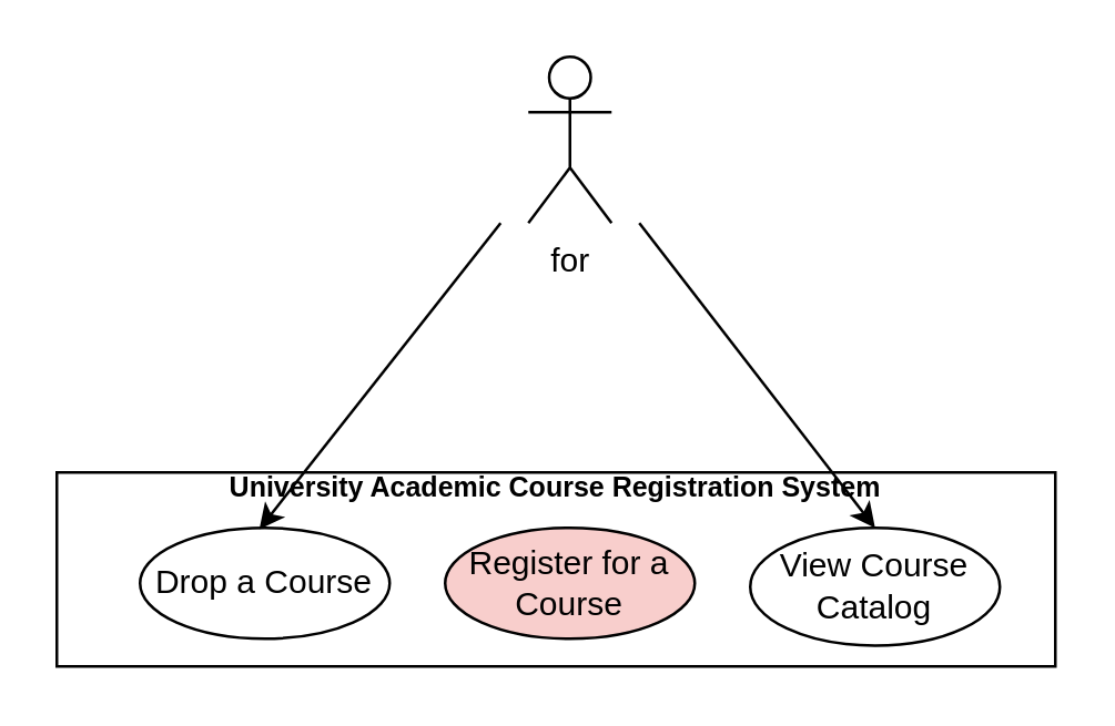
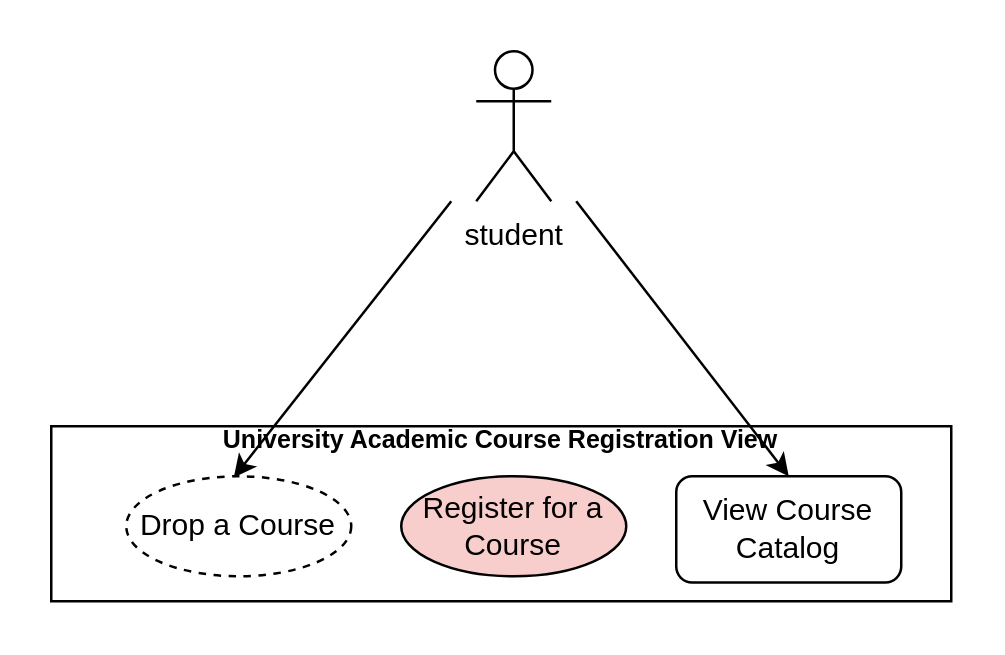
  <mxCell id="0" />
  <mxCell id="1" parent="0" />
- <mxCell id="2" value="for" style="shape=umlActor;verticalLabelPosition=bottom;verticalAlign=top;html=1;outlineConnect=0;" parent="1" vertex="1"><mxGeometry x="190" y="20" width="30" height="60" as="geometry" /></mxCell>
+ <mxCell id="2" value="student" style="shape=umlActor;verticalLabelPosition=bottom;verticalAlign=top;html=1;outlineConnect=0;" parent="1" vertex="1"><mxGeometry x="190" y="20" width="30" height="60" as="geometry" /></mxCell>
  <mxCell id="3" value="&lt;h3 style=&quot;line-height: 60%;&quot;&gt;&lt;br&gt;&lt;/h3&gt;" style="rounded=0;whiteSpace=wrap;html=1;align=center;" parent="1" vertex="1"><mxGeometry x="20" y="170" width="360" height="70" as="geometry" /></mxCell>
- <mxCell id="4" value="Drop a Course" style="ellipse;whiteSpace=wrap;html=1;" parent="1" vertex="1"><mxGeometry x="50" y="190" width="90" height="40" as="geometry" /></mxCell>
+ <mxCell id="4" value="Drop a Course" style="ellipse;whiteSpace=wrap;html=1;dashed=1;" parent="1" vertex="1"><mxGeometry x="50" y="190" width="90" height="40" as="geometry" /></mxCell>
  <mxCell id="5" value="Register for a Course" style="ellipse;whiteSpace=wrap;html=1;fillColor=#f8cecc;" parent="1" vertex="1"><mxGeometry x="160" y="190" width="90" height="40" as="geometry" /></mxCell>
- <mxCell id="6" value="View Course Catalog" style="ellipse;whiteSpace=wrap;html=1;" parent="1" vertex="1"><mxGeometry x="270" y="190" width="90" height="42.5" as="geometry" /></mxCell>
+ <mxCell id="6" value="View Course Catalog" style="whiteSpace=wrap;html=1;rounded=1;" parent="1" vertex="1"><mxGeometry x="270" y="190" width="90" height="42.5" as="geometry" /></mxCell>
  <mxCell id="7" value="" style="endArrow=classic;html=1;entryX=0.478;entryY=0.012;entryDx=0;entryDy=0;entryPerimeter=0;" parent="1" target="4" edge="1"><mxGeometry width="50" height="50" relative="1" as="geometry"><mxPoint x="180" y="80" as="sourcePoint" /><mxPoint x="150" y="80" as="targetPoint" /><Array as="points" /></mxGeometry></mxCell>
  <mxCell id="8" value="" style="endArrow=classic;html=1;entryX=0.5;entryY=0;entryDx=0;entryDy=0;" parent="1" target="6" edge="1"><mxGeometry width="50" height="50" relative="1" as="geometry"><mxPoint x="230" y="80" as="sourcePoint" /><mxPoint x="297.715" y="169.445" as="targetPoint" /></mxGeometry></mxCell>
- <mxCell id="9" value="&lt;font style=&quot;font-size: 10px;&quot;&gt;&lt;b&gt;University Academic Course Registration System&lt;/b&gt;&lt;/font&gt;" style="text;html=1;strokeColor=none;fillColor=none;align=center;verticalAlign=middle;whiteSpace=wrap;rounded=0;" parent="1" vertex="1"><mxGeometry x="60" y="160" width="280" height="30" as="geometry" /></mxCell>
+ <mxCell id="9" value="&lt;font style=&quot;font-size: 10px;&quot;&gt;&lt;b&gt;University Academic Course Registration View&lt;/b&gt;&lt;/font&gt;" style="text;html=1;strokeColor=none;fillColor=none;align=center;verticalAlign=middle;whiteSpace=wrap;rounded=0;" parent="1" vertex="1"><mxGeometry x="60" y="160" width="280" height="30" as="geometry" /></mxCell>
